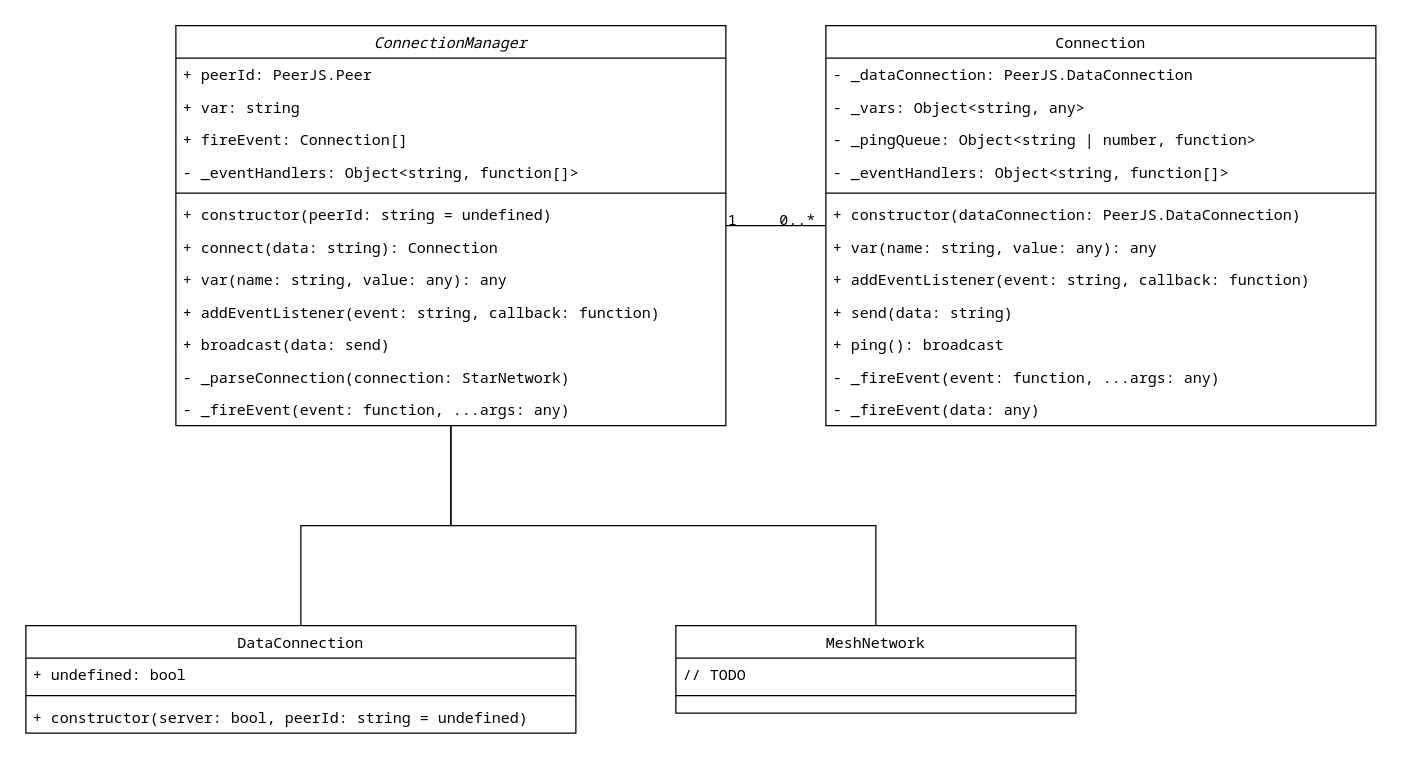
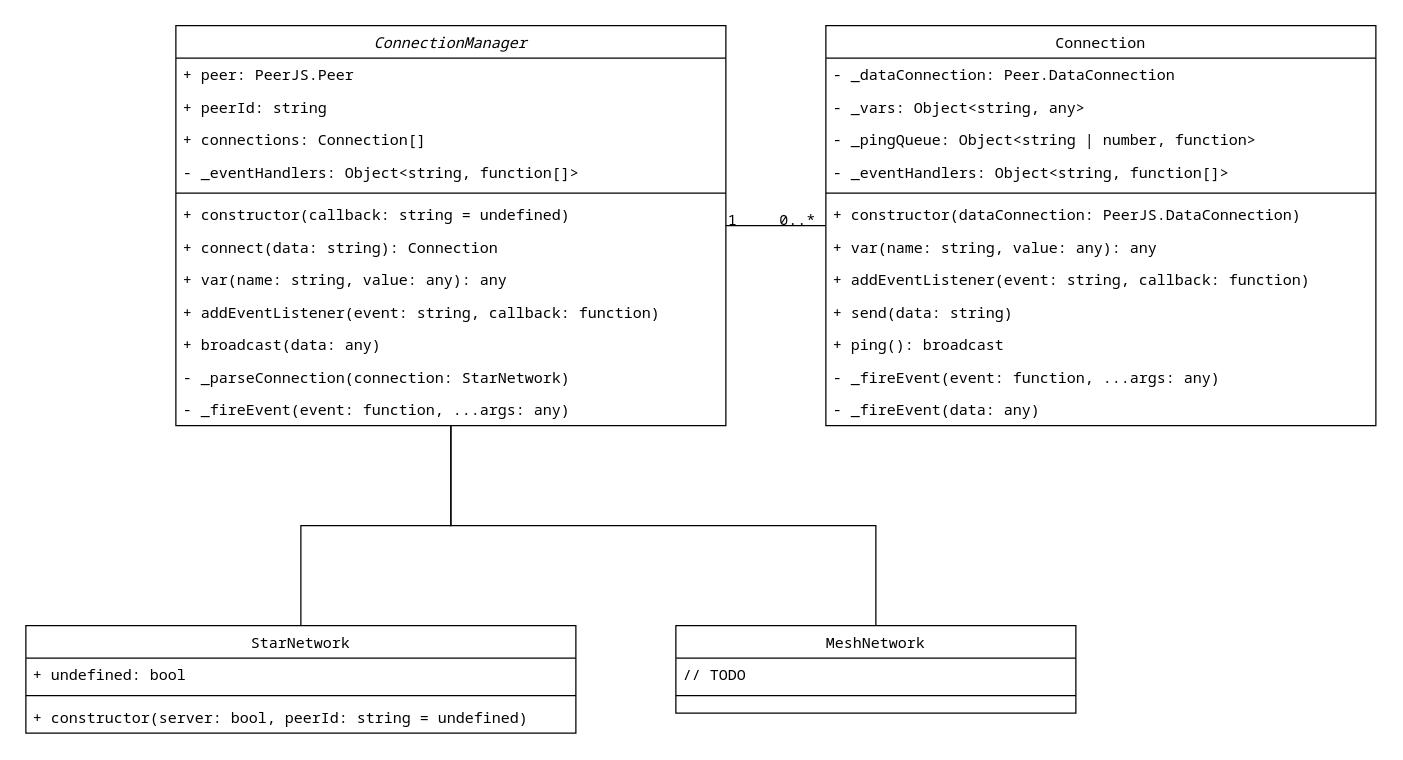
  <mxCell id="0" />
  <mxCell id="1" parent="0" />
  <mxCell id="2" value="ConnectionManager" style="swimlane;fontStyle=2;align=center;verticalAlign=top;childLayout=stackLayout;horizontal=1;startSize=26;horizontalStack=0;resizeParent=1;resizeLast=0;collapsible=1;marginBottom=0;rounded=0;shadow=0;strokeWidth=1;fontFamily=Noto Sans Mono;" parent="1" vertex="1"><mxGeometry x="140" y="20" width="440" height="320" as="geometry"><mxRectangle x="230" y="140" width="160" height="26" as="alternateBounds" /></mxGeometry></mxCell>
- <mxCell id="3" value="+ peerId: PeerJS.Peer" style="text;align=left;verticalAlign=top;spacingLeft=4;spacingRight=4;overflow=hidden;rotatable=0;points=[[0,0.5],[1,0.5]];portConstraint=eastwest;fontFamily=Noto Sans Mono;" parent="2" vertex="1"><mxGeometry y="26" width="440" height="26" as="geometry" /></mxCell>
- <mxCell id="4" value="+ var: string" style="text;align=left;verticalAlign=top;spacingLeft=4;spacingRight=4;overflow=hidden;rotatable=0;points=[[0,0.5],[1,0.5]];portConstraint=eastwest;fontFamily=Noto Sans Mono;" parent="2" vertex="1"><mxGeometry y="52" width="440" height="26" as="geometry" /></mxCell>
- <mxCell id="5" value="+ fireEvent: Connection[]" style="text;align=left;verticalAlign=top;spacingLeft=4;spacingRight=4;overflow=hidden;rotatable=0;points=[[0,0.5],[1,0.5]];portConstraint=eastwest;fontFamily=Noto Sans Mono;" parent="2" vertex="1"><mxGeometry y="78" width="440" height="26" as="geometry" /></mxCell>
+ <mxCell id="3" value="+ peer: PeerJS.Peer" style="text;align=left;verticalAlign=top;spacingLeft=4;spacingRight=4;overflow=hidden;rotatable=0;points=[[0,0.5],[1,0.5]];portConstraint=eastwest;fontFamily=Noto Sans Mono;" parent="2" vertex="1"><mxGeometry y="26" width="440" height="26" as="geometry" /></mxCell>
+ <mxCell id="4" value="+ peerId: string" style="text;align=left;verticalAlign=top;spacingLeft=4;spacingRight=4;overflow=hidden;rotatable=0;points=[[0,0.5],[1,0.5]];portConstraint=eastwest;fontFamily=Noto Sans Mono;" parent="2" vertex="1"><mxGeometry y="52" width="440" height="26" as="geometry" /></mxCell>
+ <mxCell id="5" value="+ connections: Connection[]" style="text;align=left;verticalAlign=top;spacingLeft=4;spacingRight=4;overflow=hidden;rotatable=0;points=[[0,0.5],[1,0.5]];portConstraint=eastwest;fontFamily=Noto Sans Mono;" parent="2" vertex="1"><mxGeometry y="78" width="440" height="26" as="geometry" /></mxCell>
  <mxCell id="6" value="- _eventHandlers: Object&lt;string, function[]&gt;" style="text;align=left;verticalAlign=top;spacingLeft=4;spacingRight=4;overflow=hidden;rotatable=0;points=[[0,0.5],[1,0.5]];portConstraint=eastwest;fontFamily=Noto Sans Mono;" parent="2" vertex="1"><mxGeometry y="104" width="440" height="26" as="geometry" /></mxCell>
  <mxCell id="7" value="" style="line;html=1;strokeWidth=1;align=left;verticalAlign=middle;spacingTop=-1;spacingLeft=3;spacingRight=3;rotatable=0;labelPosition=right;points=[];portConstraint=eastwest;fontFamily=Noto Sans Mono;" parent="2" vertex="1"><mxGeometry y="130" width="440" height="8" as="geometry" /></mxCell>
- <mxCell id="8" value="+ constructor(peerId: string = undefined)" style="text;align=left;verticalAlign=top;spacingLeft=4;spacingRight=4;overflow=hidden;rotatable=0;points=[[0,0.5],[1,0.5]];portConstraint=eastwest;fontFamily=Noto Sans Mono;" parent="2" vertex="1"><mxGeometry y="138" width="440" height="26" as="geometry" /></mxCell>
+ <mxCell id="8" value="+ constructor(callback: string = undefined)" style="text;align=left;verticalAlign=top;spacingLeft=4;spacingRight=4;overflow=hidden;rotatable=0;points=[[0,0.5],[1,0.5]];portConstraint=eastwest;fontFamily=Noto Sans Mono;" parent="2" vertex="1"><mxGeometry y="138" width="440" height="26" as="geometry" /></mxCell>
  <mxCell id="9" value="+ connect(data: string): Connection" style="text;align=left;verticalAlign=top;spacingLeft=4;spacingRight=4;overflow=hidden;rotatable=0;points=[[0,0.5],[1,0.5]];portConstraint=eastwest;fontFamily=Noto Sans Mono;" parent="2" vertex="1"><mxGeometry y="164" width="440" height="26" as="geometry" /></mxCell>
  <mxCell id="10" value="+ var(name: string, value: any): any" style="text;align=left;verticalAlign=top;spacingLeft=4;spacingRight=4;overflow=hidden;rotatable=0;points=[[0,0.5],[1,0.5]];portConstraint=eastwest;fontFamily=Noto Sans Mono;" parent="2" vertex="1"><mxGeometry y="190" width="440" height="26" as="geometry" /></mxCell>
  <mxCell id="11" value="+ addEventListener(event: string, callback: function)" style="text;align=left;verticalAlign=top;spacingLeft=4;spacingRight=4;overflow=hidden;rotatable=0;points=[[0,0.5],[1,0.5]];portConstraint=eastwest;fontFamily=Noto Sans Mono;" parent="2" vertex="1"><mxGeometry y="216" width="440" height="26" as="geometry" /></mxCell>
- <mxCell id="12" value="+ broadcast(data: send)" style="text;align=left;verticalAlign=top;spacingLeft=4;spacingRight=4;overflow=hidden;rotatable=0;points=[[0,0.5],[1,0.5]];portConstraint=eastwest;fontFamily=Noto Sans Mono;" parent="2" vertex="1"><mxGeometry y="242" width="440" height="26" as="geometry" /></mxCell>
+ <mxCell id="12" value="+ broadcast(data: any)" style="text;align=left;verticalAlign=top;spacingLeft=4;spacingRight=4;overflow=hidden;rotatable=0;points=[[0,0.5],[1,0.5]];portConstraint=eastwest;fontFamily=Noto Sans Mono;" parent="2" vertex="1"><mxGeometry y="242" width="440" height="26" as="geometry" /></mxCell>
  <mxCell id="13" value="- _parseConnection(connection: StarNetwork)" style="text;align=left;verticalAlign=top;spacingLeft=4;spacingRight=4;overflow=hidden;rotatable=0;points=[[0,0.5],[1,0.5]];portConstraint=eastwest;fontFamily=Noto Sans Mono;" parent="2" vertex="1"><mxGeometry y="268" width="440" height="26" as="geometry" /></mxCell>
  <mxCell id="14" value="- _fireEvent(event: function, ...args: any)" style="text;align=left;verticalAlign=top;spacingLeft=4;spacingRight=4;overflow=hidden;rotatable=0;points=[[0,0.5],[1,0.5]];portConstraint=eastwest;fontFamily=Noto Sans Mono;" parent="2" vertex="1"><mxGeometry y="294" width="440" height="26" as="geometry" /></mxCell>
- <mxCell id="15" value="DataConnection" style="swimlane;fontStyle=0;align=center;verticalAlign=top;childLayout=stackLayout;horizontal=1;startSize=26;horizontalStack=0;resizeParent=1;resizeLast=0;collapsible=1;marginBottom=0;rounded=0;shadow=0;strokeWidth=1;fontFamily=Noto Sans Mono;" parent="1" vertex="1"><mxGeometry x="20" y="500" width="440" height="86" as="geometry"><mxRectangle x="130" y="380" width="160" height="26" as="alternateBounds" /></mxGeometry></mxCell>
+ <mxCell id="15" value="StarNetwork" style="swimlane;fontStyle=0;align=center;verticalAlign=top;childLayout=stackLayout;horizontal=1;startSize=26;horizontalStack=0;resizeParent=1;resizeLast=0;collapsible=1;marginBottom=0;rounded=0;shadow=0;strokeWidth=1;fontFamily=Noto Sans Mono;" parent="1" vertex="1"><mxGeometry x="20" y="500" width="440" height="86" as="geometry"><mxRectangle x="130" y="380" width="160" height="26" as="alternateBounds" /></mxGeometry></mxCell>
  <mxCell id="16" value="+ undefined: bool" style="text;align=left;verticalAlign=top;spacingLeft=4;spacingRight=4;overflow=hidden;rotatable=0;points=[[0,0.5],[1,0.5]];portConstraint=eastwest;fontFamily=Noto Sans Mono;" parent="15" vertex="1"><mxGeometry y="26" width="440" height="26" as="geometry" /></mxCell>
  <mxCell id="17" value="" style="line;html=1;strokeWidth=1;align=left;verticalAlign=middle;spacingTop=-1;spacingLeft=3;spacingRight=3;rotatable=0;labelPosition=right;points=[];portConstraint=eastwest;fontFamily=Noto Sans Mono;" parent="15" vertex="1"><mxGeometry y="52" width="440" height="8" as="geometry" /></mxCell>
  <mxCell id="18" value="+ constructor(server: bool, peerId: string = undefined)" style="text;align=left;verticalAlign=top;spacingLeft=4;spacingRight=4;overflow=hidden;rotatable=0;points=[[0,0.5],[1,0.5]];portConstraint=eastwest;fontStyle=0;fontFamily=Noto Sans Mono;" parent="15" vertex="1"><mxGeometry y="60" width="440" height="26" as="geometry" /></mxCell>
  <mxCell id="19" value="" style="endArrow=none;endSize=10;endFill=0;shadow=0;strokeWidth=1;rounded=0;edgeStyle=elbowEdgeStyle;elbow=vertical;fontFamily=Noto Sans Mono;" parent="1" source="15" target="2" edge="1"><mxGeometry width="160" relative="1" as="geometry"><mxPoint x="100" y="103" as="sourcePoint" /><mxPoint x="100" y="103" as="targetPoint" /></mxGeometry></mxCell>
  <mxCell id="20" value="MeshNetwork" style="swimlane;fontStyle=0;align=center;verticalAlign=top;childLayout=stackLayout;horizontal=1;startSize=26;horizontalStack=0;resizeParent=1;resizeLast=0;collapsible=1;marginBottom=0;rounded=0;shadow=0;strokeWidth=1;fontFamily=Noto Sans Mono;" parent="1" vertex="1"><mxGeometry x="540" y="500" width="320" height="70" as="geometry"><mxRectangle x="340" y="380" width="170" height="26" as="alternateBounds" /></mxGeometry></mxCell>
  <mxCell id="21" value="// TODO" style="text;align=left;verticalAlign=top;spacingLeft=4;spacingRight=4;overflow=hidden;rotatable=0;points=[[0,0.5],[1,0.5]];portConstraint=eastwest;fontFamily=Noto Sans Mono;" parent="20" vertex="1"><mxGeometry y="26" width="320" height="26" as="geometry" /></mxCell>
  <mxCell id="22" value="" style="line;html=1;strokeWidth=1;align=left;verticalAlign=middle;spacingTop=-1;spacingLeft=3;spacingRight=3;rotatable=0;labelPosition=right;points=[];portConstraint=eastwest;fontFamily=Noto Sans Mono;" parent="20" vertex="1"><mxGeometry y="52" width="320" height="8" as="geometry" /></mxCell>
  <mxCell id="23" value="" style="endArrow=none;endSize=10;endFill=0;shadow=0;strokeWidth=1;rounded=0;edgeStyle=elbowEdgeStyle;elbow=vertical;fontFamily=Noto Sans Mono;" parent="1" source="20" target="2" edge="1"><mxGeometry width="160" relative="1" as="geometry"><mxPoint x="110" y="273" as="sourcePoint" /><mxPoint x="210" y="171" as="targetPoint" /></mxGeometry></mxCell>
  <mxCell id="24" value="Connection" style="swimlane;fontStyle=0;align=center;verticalAlign=top;childLayout=stackLayout;horizontal=1;startSize=26;horizontalStack=0;resizeParent=1;resizeLast=0;collapsible=1;marginBottom=0;rounded=0;shadow=0;strokeWidth=1;fontFamily=Noto Sans Mono;" parent="1" vertex="1"><mxGeometry x="660" y="20" width="440" height="320" as="geometry"><mxRectangle x="550" y="140" width="160" height="26" as="alternateBounds" /></mxGeometry></mxCell>
- <mxCell id="25" value="- _dataConnection: PeerJS.DataConnection" style="text;align=left;verticalAlign=top;spacingLeft=4;spacingRight=4;overflow=hidden;rotatable=0;points=[[0,0.5],[1,0.5]];portConstraint=eastwest;fontFamily=Noto Sans Mono;" parent="24" vertex="1"><mxGeometry y="26" width="440" height="26" as="geometry" /></mxCell>
+ <mxCell id="25" value="- _dataConnection: Peer.DataConnection" style="text;align=left;verticalAlign=top;spacingLeft=4;spacingRight=4;overflow=hidden;rotatable=0;points=[[0,0.5],[1,0.5]];portConstraint=eastwest;fontFamily=Noto Sans Mono;" parent="24" vertex="1"><mxGeometry y="26" width="440" height="26" as="geometry" /></mxCell>
  <mxCell id="26" value="- _vars: Object&lt;string, any&gt;" style="text;align=left;verticalAlign=top;spacingLeft=4;spacingRight=4;overflow=hidden;rotatable=0;points=[[0,0.5],[1,0.5]];portConstraint=eastwest;rounded=0;shadow=0;html=0;fontFamily=Noto Sans Mono;" parent="24" vertex="1"><mxGeometry y="52" width="440" height="26" as="geometry" /></mxCell>
  <mxCell id="27" value="- _pingQueue: Object&lt;string | number, function&gt;" style="text;align=left;verticalAlign=top;spacingLeft=4;spacingRight=4;overflow=hidden;rotatable=0;points=[[0,0.5],[1,0.5]];portConstraint=eastwest;rounded=0;shadow=0;html=0;fontFamily=Noto Sans Mono;" parent="24" vertex="1"><mxGeometry y="78" width="440" height="26" as="geometry" /></mxCell>
  <mxCell id="28" value="- _eventHandlers: Object&lt;string, function[]&gt;" style="text;align=left;verticalAlign=top;spacingLeft=4;spacingRight=4;overflow=hidden;rotatable=0;points=[[0,0.5],[1,0.5]];portConstraint=eastwest;rounded=0;shadow=0;html=0;fontFamily=Noto Sans Mono;" parent="24" vertex="1"><mxGeometry y="104" width="440" height="26" as="geometry" /></mxCell>
  <mxCell id="29" value="" style="line;html=1;strokeWidth=1;align=left;verticalAlign=middle;spacingTop=-1;spacingLeft=3;spacingRight=3;rotatable=0;labelPosition=right;points=[];portConstraint=eastwest;fontFamily=Noto Sans Mono;" parent="24" vertex="1"><mxGeometry y="130" width="440" height="8" as="geometry" /></mxCell>
  <mxCell id="30" value="+ constructor(dataConnection: PeerJS.DataConnection)" style="text;align=left;verticalAlign=top;spacingLeft=4;spacingRight=4;overflow=hidden;rotatable=0;points=[[0,0.5],[1,0.5]];portConstraint=eastwest;fontFamily=Noto Sans Mono;" parent="24" vertex="1"><mxGeometry y="138" width="440" height="26" as="geometry" /></mxCell>
  <mxCell id="31" value="+ var(name: string, value: any): any" style="text;align=left;verticalAlign=top;spacingLeft=4;spacingRight=4;overflow=hidden;rotatable=0;points=[[0,0.5],[1,0.5]];portConstraint=eastwest;fontFamily=Noto Sans Mono;" parent="24" vertex="1"><mxGeometry y="164" width="440" height="26" as="geometry" /></mxCell>
  <mxCell id="32" value="+ addEventListener(event: string, callback: function)" style="text;align=left;verticalAlign=top;spacingLeft=4;spacingRight=4;overflow=hidden;rotatable=0;points=[[0,0.5],[1,0.5]];portConstraint=eastwest;fontFamily=Noto Sans Mono;" parent="24" vertex="1"><mxGeometry y="190" width="440" height="26" as="geometry" /></mxCell>
  <mxCell id="33" value="+ send(data: string)" style="text;align=left;verticalAlign=top;spacingLeft=4;spacingRight=4;overflow=hidden;rotatable=0;points=[[0,0.5],[1,0.5]];portConstraint=eastwest;fontFamily=Noto Sans Mono;" parent="24" vertex="1"><mxGeometry y="216" width="440" height="26" as="geometry" /></mxCell>
  <mxCell id="34" value="+ ping(): broadcast" style="text;align=left;verticalAlign=top;spacingLeft=4;spacingRight=4;overflow=hidden;rotatable=0;points=[[0,0.5],[1,0.5]];portConstraint=eastwest;fontFamily=Noto Sans Mono;" parent="24" vertex="1"><mxGeometry y="242" width="440" height="26" as="geometry" /></mxCell>
  <mxCell id="35" value="- _fireEvent(event: function, ...args: any)" style="text;align=left;verticalAlign=top;spacingLeft=4;spacingRight=4;overflow=hidden;rotatable=0;points=[[0,0.5],[1,0.5]];portConstraint=eastwest;fontFamily=Noto Sans Mono;" parent="24" vertex="1"><mxGeometry y="268" width="440" height="26" as="geometry" /></mxCell>
  <mxCell id="36" value="- _fireEvent(data: any)" style="text;align=left;verticalAlign=top;spacingLeft=4;spacingRight=4;overflow=hidden;rotatable=0;points=[[0,0.5],[1,0.5]];portConstraint=eastwest;fontFamily=Noto Sans Mono;" parent="24" vertex="1"><mxGeometry y="294" width="440" height="26" as="geometry" /></mxCell>
  <mxCell id="37" value="" style="endArrow=none;shadow=0;strokeWidth=1;rounded=0;endFill=1;edgeStyle=elbowEdgeStyle;elbow=vertical;fontFamily=Noto Sans Mono;" parent="1" source="2" target="24" edge="1"><mxGeometry x="0.5" y="41" relative="1" as="geometry"><mxPoint x="280" y="92" as="sourcePoint" /><mxPoint x="440" y="92" as="targetPoint" /><mxPoint x="-40" y="32" as="offset" /></mxGeometry></mxCell>
  <mxCell id="38" value="1" style="resizable=0;align=left;verticalAlign=bottom;labelBackgroundColor=none;fontSize=12;fontFamily=Noto Sans Mono;" parent="37" connectable="0" vertex="1"><mxGeometry x="-1" relative="1" as="geometry"><mxPoint y="4" as="offset" /></mxGeometry></mxCell>
  <mxCell id="39" value="0..*" style="resizable=0;align=right;verticalAlign=bottom;labelBackgroundColor=none;fontSize=12;fontFamily=Noto Sans Mono;" parent="37" connectable="0" vertex="1"><mxGeometry x="1" relative="1" as="geometry"><mxPoint x="-7" y="4" as="offset" /></mxGeometry></mxCell>
